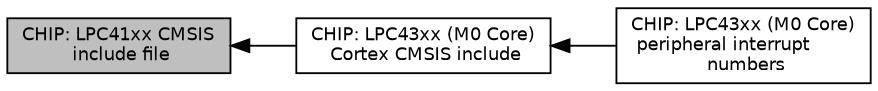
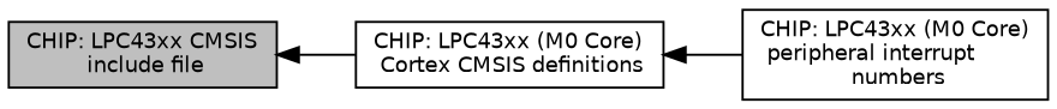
  digraph {
    rankdir=LR
    node [color=black fillcolor=white fontname=Helvetica fontsize=10 shape=record style=filled]
    edge [dir=back fontname=Helvetica fontsize=10 labelfontname=Helvetica labelfontsize=10 shape=plaintext style=solid]
-   n1 [fillcolor=grey75 fontcolor=black height=0.2 label="CHIP: LPC41xx CMSIS\l include file" width=0.4]
-   n2 [height=0.2 label="CHIP: LPC43xx (M0 Core)\l Cortex CMSIS include" width=0.4]
+   n1 [fillcolor=grey75 fontcolor=black height=0.2 label="CHIP: LPC43xx CMSIS\l include file" width=0.4]
+   n2 [height=0.2 label="CHIP: LPC43xx (M0 Core)\l Cortex CMSIS definitions" width=0.4]
    n3 [height=0.2 label="CHIP: LPC43xx (M0 Core)\l peripheral interrupt\l numbers" width=0.4]
    n1 -> n2
    n2 -> n3
  }
